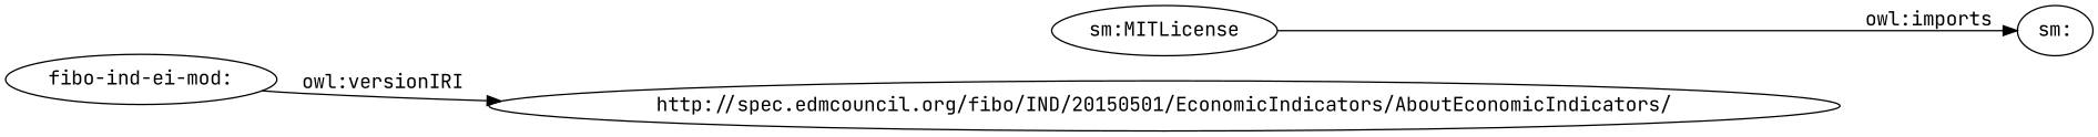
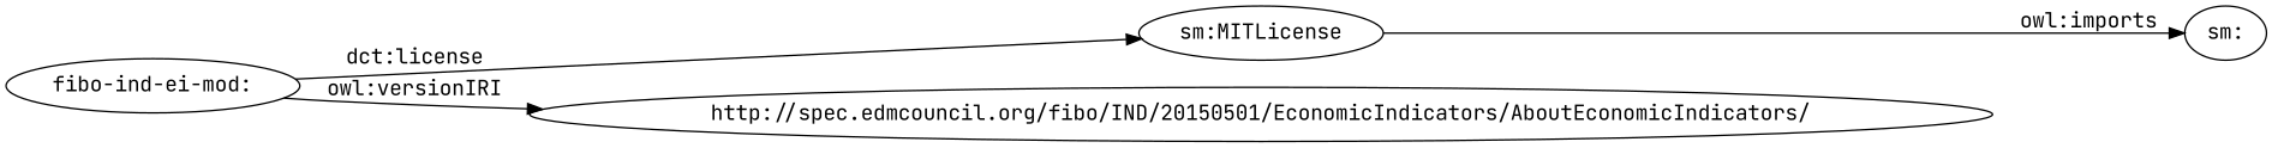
  digraph {
    fontname="JetBrains Mono"
    rankdir=LR
    node [fontname="JetBrains Mono"]
    edge [fontname="JetBrains Mono"]
    "fibo-ind-ei-mod:"
    "sm:MITLicense"
    "http://spec.edmcouncil.org/fibo/IND/20150501/EconomicIndicators/AboutEconomicIndicators/"
    "sm:"
+   "fibo-ind-ei-mod:" -> "sm:MITLicense" [label="dct:license"]
    "fibo-ind-ei-mod:" -> "http://spec.edmcouncil.org/fibo/IND/20150501/EconomicIndicators/AboutEconomicIndicators/" [label="owl:versionIRI"]
    "sm:MITLicense" -> "sm:" [label="owl:imports"]
  }
